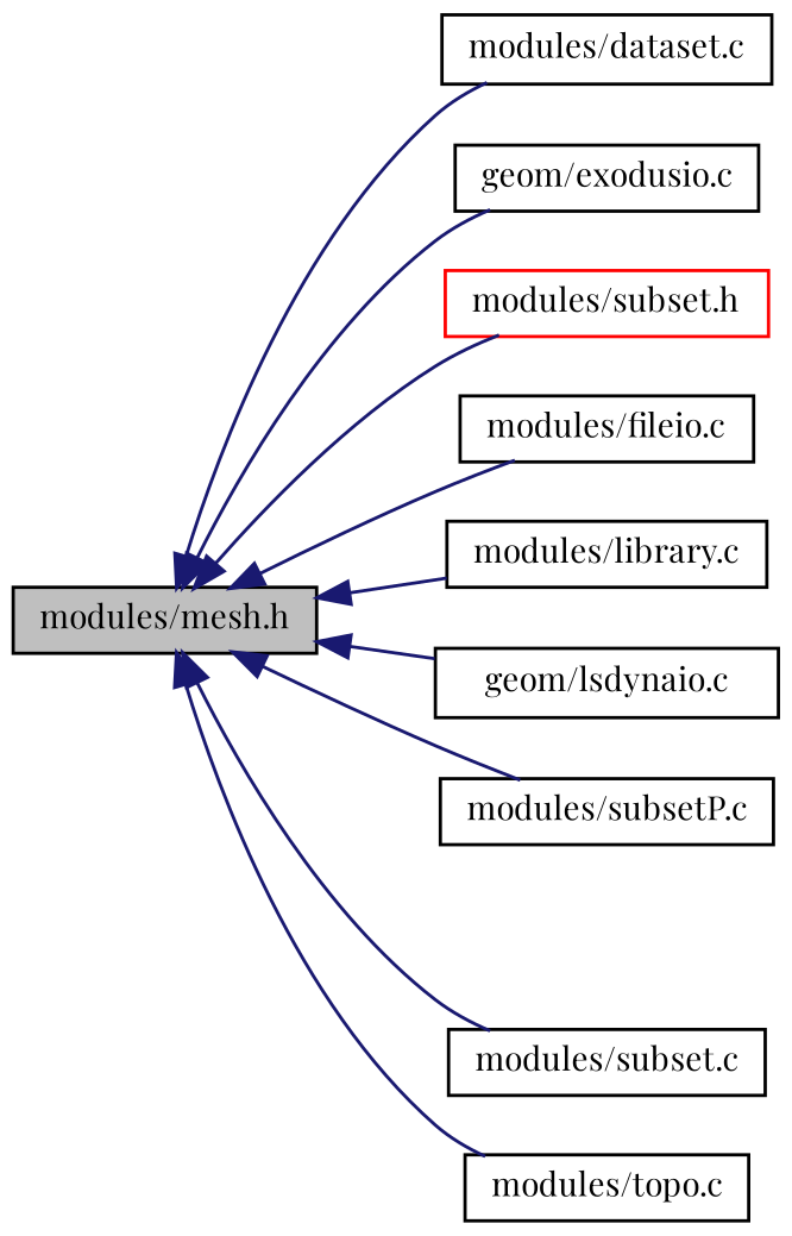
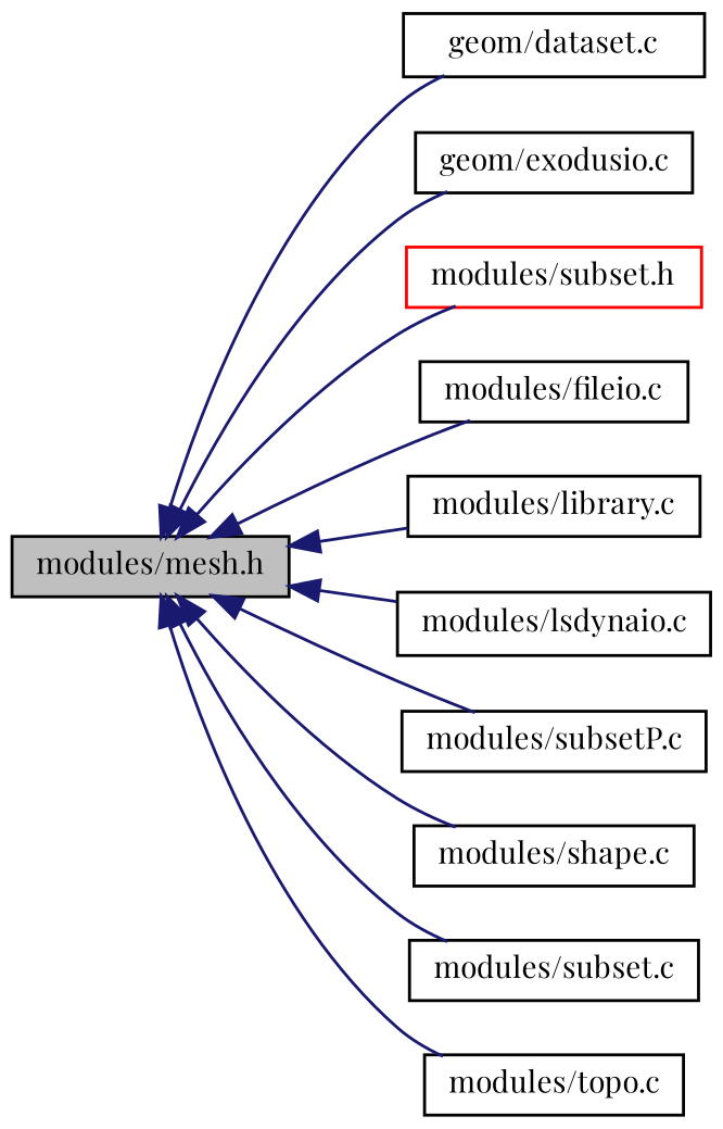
  digraph {
    fontname="Playfair Display"
    rankdir=LR
    node [color=black fillcolor=white fontname="Playfair Display" fontsize=10 shape=record style=filled]
    edge [color=midnightblue dir=back fontname="Playfair Display" fontsize=10 labelfontname="FreeSans.ttf" labelfontsize=10 style=solid]
    n1 [fillcolor=grey75 fontcolor=black height=0.2 label="modules/mesh.h" width=0.4]
-   n2 [height=0.2 label="modules/dataset.c" width=0.4]
+   n2 [height=0.2 label="geom/dataset.c" width=0.4]
    n3 [height=0.2 label="geom/exodusio.c" width=0.4]
    n4 [color=red height=0.2 label="modules/subset.h" width=0.4]
    n5 [height=0.2 label="modules/fileio.c" width=0.4]
    n6 [height=0.2 label="modules/library.c" width=0.4]
-   n7 [height=0.2 label="geom/lsdynaio.c" width=0.4]
+   n7 [height=0.2 label="modules/lsdynaio.c" width=0.4]
    n8 [height=0.2 label="modules/subsetP.c" width=0.4]
+   n9 [height=0.2 label="modules/shape.c" width=0.4]
    n10 [height=0.2 label="modules/subset.c" width=0.4]
    n11 [height=0.2 label="modules/topo.c" width=0.4]
    n1 -> n2
    n1 -> n3
    n1 -> n4
    n1 -> n5
    n1 -> n6
    n1 -> n7
    n1 -> n8
+   n1 -> n9
    n1 -> n10
    n1 -> n11
  }
